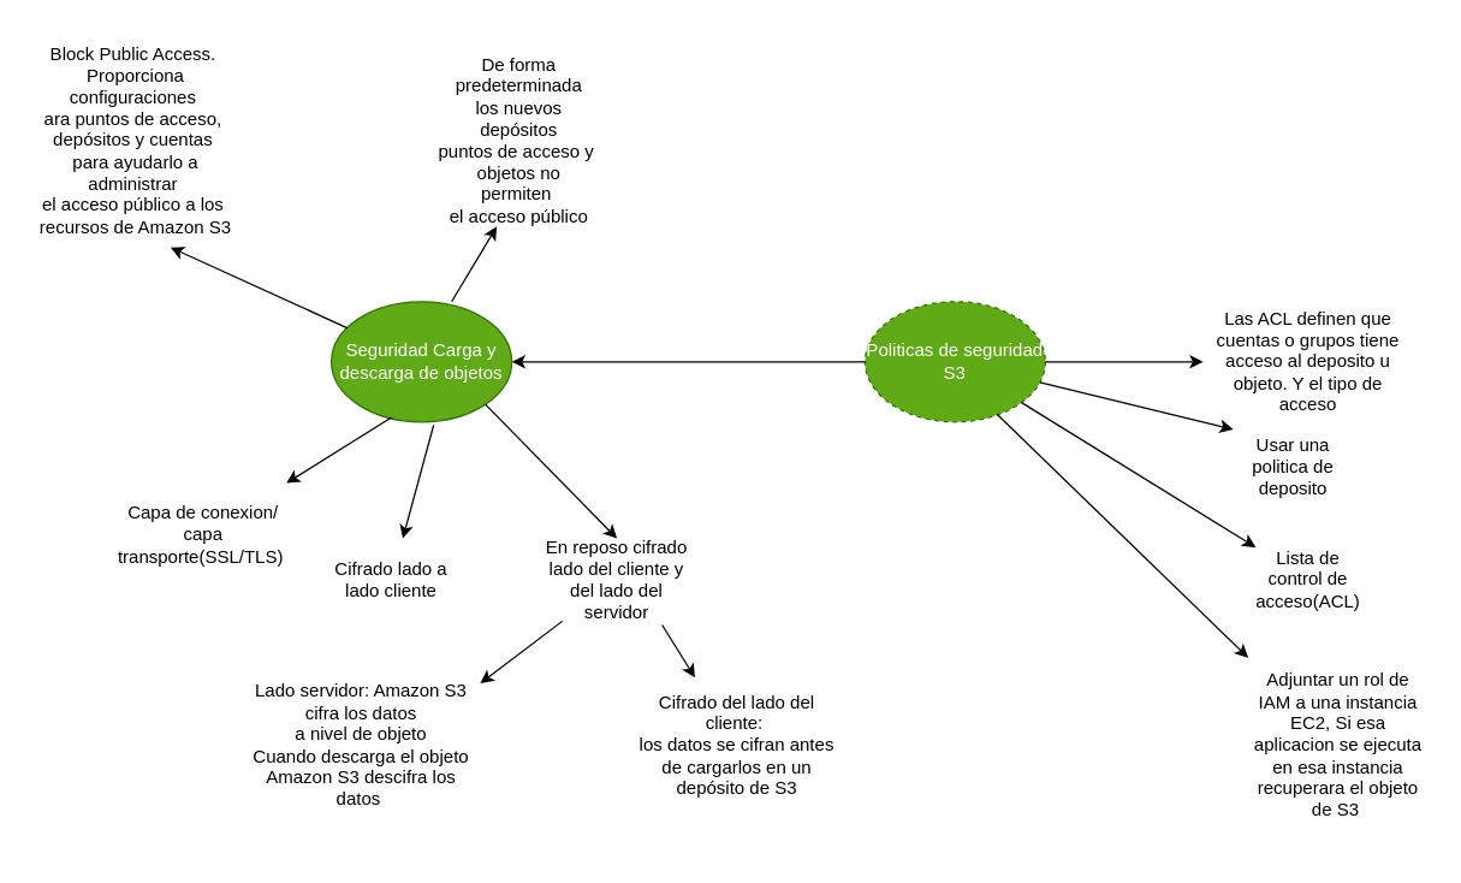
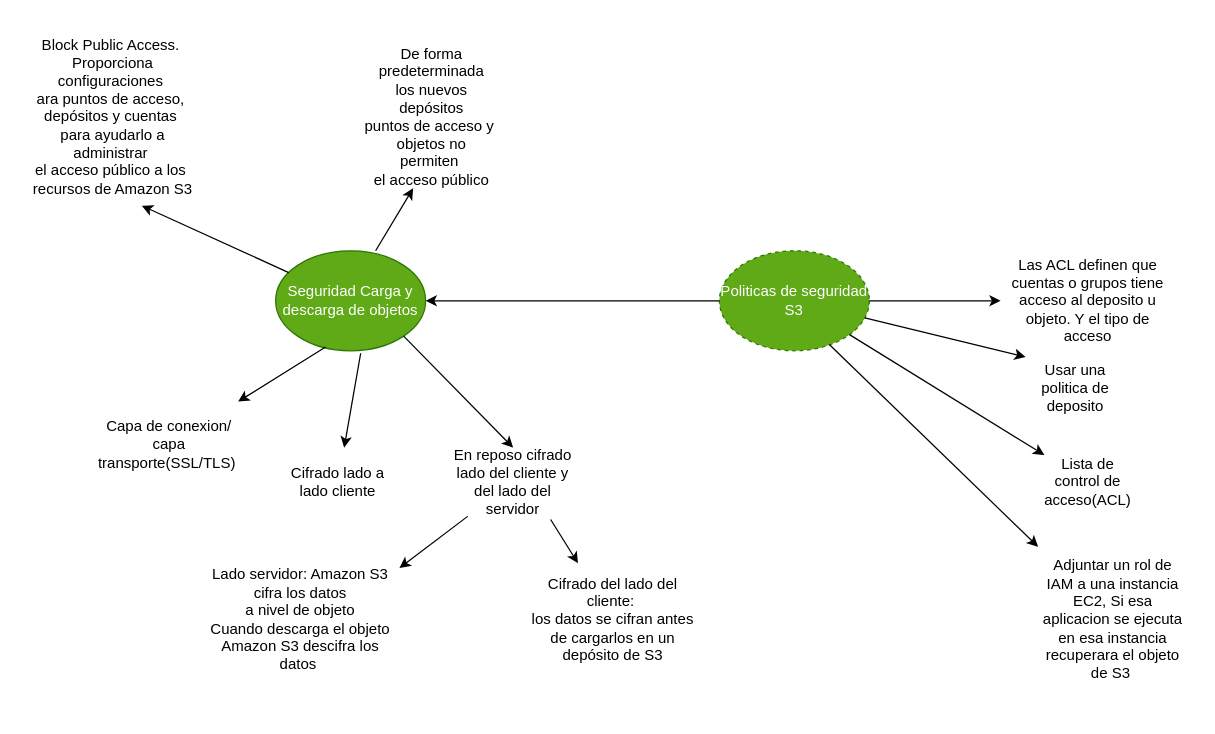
  <mxCell id="0" />
  <mxCell id="1" parent="0" />
  <mxCell id="2" value="Politicas de seguridad S3" style="ellipse;whiteSpace=wrap;html=1;fillColor=#60a917;fontColor=#ffffff;strokeColor=#2D7600;dashed=1;" vertex="1" parent="1"><mxGeometry x="575" y="200" width="120" height="80" as="geometry" /></mxCell>
  <mxCell id="3" value="Adjuntar un rol de IAM a una instancia EC2, Si esa aplicacion se ejecuta en esa instancia recuperara el objeto de S3&amp;nbsp;" style="text;html=1;strokeColor=none;fillColor=none;align=center;verticalAlign=middle;whiteSpace=wrap;rounded=0;" vertex="1" parent="1"><mxGeometry x="830" y="425" width="120" height="140" as="geometry" /></mxCell>
  <mxCell id="4" value="" style="endArrow=classic;html=1;exitX=0.733;exitY=0.938;exitDx=0;exitDy=0;exitPerimeter=0;" edge="1" parent="1" source="2" target="3"><mxGeometry width="50" height="50" relative="1" as="geometry"><mxPoint x="670" y="285" as="sourcePoint" /><mxPoint x="560" y="325" as="targetPoint" /></mxGeometry></mxCell>
  <mxCell id="5" value="Usar una politica de deposito" style="text;html=1;strokeColor=none;fillColor=none;align=center;verticalAlign=middle;whiteSpace=wrap;rounded=0;" vertex="1" parent="1"><mxGeometry x="820" y="285" width="80" height="50" as="geometry" /></mxCell>
  <mxCell id="6" value="" style="endArrow=classic;html=1;entryX=0;entryY=0;entryDx=0;entryDy=0;" edge="1" parent="1" source="2" target="5"><mxGeometry width="50" height="50" relative="1" as="geometry"><mxPoint x="660" y="305" as="sourcePoint" /><mxPoint x="740" y="315" as="targetPoint" /></mxGeometry></mxCell>
  <mxCell id="7" value="Lista de control de acceso(ACL)" style="text;html=1;strokeColor=none;fillColor=none;align=center;verticalAlign=middle;whiteSpace=wrap;rounded=0;" vertex="1" parent="1"><mxGeometry x="835" y="345" width="70" height="80" as="geometry" /></mxCell>
  <mxCell id="8" value="" style="endArrow=classic;html=1;" edge="1" parent="1" source="2" target="7"><mxGeometry width="50" height="50" relative="1" as="geometry"><mxPoint x="657.574" y="295.004" as="sourcePoint" /><mxPoint x="610" y="336.72" as="targetPoint" /></mxGeometry></mxCell>
  <mxCell id="9" value="" style="edgeStyle=none;html=1;entryX=0;entryY=0.5;entryDx=0;entryDy=0;exitX=1;exitY=0.5;exitDx=0;exitDy=0;" edge="1" parent="1" source="2" target="10"><mxGeometry relative="1" as="geometry"><mxPoint x="670" y="405" as="sourcePoint" /><Array as="points" /></mxGeometry></mxCell>
  <mxCell id="10" value="Las ACL definen que cuentas o grupos tiene acceso al deposito u objeto. Y el tipo de acceso" style="text;html=1;strokeColor=none;fillColor=none;align=center;verticalAlign=middle;whiteSpace=wrap;rounded=0;" vertex="1" parent="1"><mxGeometry x="800" y="205" width="140" height="70" as="geometry" /></mxCell>
  <mxCell id="11" value="Seguridad Carga y descarga de objetos" style="ellipse;whiteSpace=wrap;html=1;fillColor=#60a917;fontColor=#ffffff;strokeColor=#2D7600;" vertex="1" parent="1"><mxGeometry x="220" y="200" width="120" height="80" as="geometry" /></mxCell>
  <mxCell id="12" value="" style="endArrow=classic;html=1;exitX=0;exitY=0.5;exitDx=0;exitDy=0;entryX=1;entryY=0.5;entryDx=0;entryDy=0;" edge="1" parent="1" source="2" target="11"><mxGeometry width="50" height="50" relative="1" as="geometry"><mxPoint x="570" y="280" as="sourcePoint" /><mxPoint x="540" y="255" as="targetPoint" /></mxGeometry></mxCell>
  <mxCell id="13" value="Capa de conexion/ capa transporte(SSL/TLS)&amp;nbsp;" style="text;html=1;strokeColor=none;fillColor=none;align=center;verticalAlign=middle;whiteSpace=wrap;rounded=0;" vertex="1" parent="1"><mxGeometry x="80" y="315" width="110" height="80" as="geometry" /></mxCell>
  <mxCell id="14" value="" style="endArrow=classic;html=1;exitX=0.333;exitY=0.963;exitDx=0;exitDy=0;exitPerimeter=0;" edge="1" parent="1" source="11" target="13"><mxGeometry width="50" height="50" relative="1" as="geometry"><mxPoint x="520" y="315" as="sourcePoint" /><mxPoint x="570" y="265" as="targetPoint" /></mxGeometry></mxCell>
- <mxCell id="15" value="Cifrado lado a lado cliente" style="text;html=1;strokeColor=none;fillColor=none;align=center;verticalAlign=middle;whiteSpace=wrap;rounded=0;" vertex="1" parent="1"><mxGeometry x="220" y="357.5" width="80" height="55" as="geometry" /></mxCell>
+ <mxCell id="15" value="Cifrado lado a lado cliente" style="text;html=1;strokeColor=none;fillColor=none;align=center;verticalAlign=middle;whiteSpace=wrap;rounded=0;" vertex="1" parent="1"><mxGeometry x="230" y="357.5" width="80" height="55" as="geometry" /></mxCell>
  <mxCell id="16" value="" style="endArrow=classic;html=1;exitX=0.567;exitY=1.025;exitDx=0;exitDy=0;exitPerimeter=0;" edge="1" parent="1" source="11" target="15"><mxGeometry width="50" height="50" relative="1" as="geometry"><mxPoint x="469.96" y="302.04" as="sourcePoint" /><mxPoint x="420.786" y="345" as="targetPoint" /><Array as="points" /></mxGeometry></mxCell>
  <mxCell id="17" value="En reposo cifrado lado del cliente y del lado del servidor" style="text;html=1;strokeColor=none;fillColor=none;align=center;verticalAlign=middle;whiteSpace=wrap;rounded=0;" vertex="1" parent="1"><mxGeometry x="360" y="357.5" width="100" height="55" as="geometry" /></mxCell>
  <mxCell id="18" value="" style="endArrow=classic;html=1;exitX=1;exitY=1;exitDx=0;exitDy=0;entryX=0.5;entryY=0;entryDx=0;entryDy=0;" edge="1" parent="1" source="11" target="17"><mxGeometry width="50" height="50" relative="1" as="geometry"><mxPoint x="540" y="335" as="sourcePoint" /><mxPoint x="590" y="285" as="targetPoint" /></mxGeometry></mxCell>
  <mxCell id="19" value="&lt;div&gt;Lado servidor: Amazon S3 cifra los datos&lt;/div&gt;&lt;div&gt;a nivel de objeto&lt;/div&gt;&lt;div&gt;Cuando descarga el objeto&lt;/div&gt;&lt;span style=&quot;background-color: initial;&quot;&gt;Amazon S3 descifra los datos&lt;/span&gt;&amp;nbsp;" style="text;html=1;strokeColor=none;fillColor=none;align=center;verticalAlign=middle;whiteSpace=wrap;rounded=0;" vertex="1" parent="1"><mxGeometry x="160" y="445" width="160" height="100" as="geometry" /></mxCell>
  <mxCell id="20" value="" style="endArrow=classic;html=1;entryX=0.994;entryY=0.088;entryDx=0;entryDy=0;entryPerimeter=0;" edge="1" parent="1" source="17" target="19"><mxGeometry width="50" height="50" relative="1" as="geometry"><mxPoint x="630" y="402.5" as="sourcePoint" /><mxPoint x="680" y="352.5" as="targetPoint" /></mxGeometry></mxCell>
  <mxCell id="21" value="&lt;div&gt;Cifrado del lado del cliente:&amp;nbsp;&lt;/div&gt;&lt;div&gt;los datos se cifran antes&lt;/div&gt;&lt;div&gt;de cargarlos en un depósito de S3&lt;/div&gt;" style="text;html=1;strokeColor=none;fillColor=none;align=center;verticalAlign=middle;whiteSpace=wrap;rounded=0;" vertex="1" parent="1"><mxGeometry x="420" y="450" width="140" height="90" as="geometry" /></mxCell>
  <mxCell id="22" value="" style="endArrow=classic;html=1;" edge="1" parent="1" target="21"><mxGeometry width="50" height="50" relative="1" as="geometry"><mxPoint x="440" y="415" as="sourcePoint" /><mxPoint x="430" y="430" as="targetPoint" /></mxGeometry></mxCell>
  <mxCell id="23" value="Block Public Access. &#10;Proporciona configuraciones &#10;ara puntos de acceso, &#10;depósitos y cuentas &#10;para ayudarlo a administrar &#10;el acceso público a los &#10;recursos de Amazon S3" style="text;html=1;strokeColor=none;fillColor=none;align=center;verticalAlign=middle;whiteSpace=wrap;rounded=0;" vertex="1" parent="1"><mxGeometry x="20" y="20" width="140" height="145" as="geometry" /></mxCell>
  <mxCell id="24" value="" style="endArrow=classic;html=1;entryX=0.664;entryY=0.993;entryDx=0;entryDy=0;entryPerimeter=0;" edge="1" parent="1" source="11" target="23"><mxGeometry width="50" height="50" relative="1" as="geometry"><mxPoint x="459.21" y="132" as="sourcePoint" /><mxPoint x="419.996" as="targetPoint" y="175" /></mxGeometry></mxCell>
  <mxCell id="25" value="De forma predeterminada&#10;los nuevos depósitos&#10;puntos de acceso y &#10;objetos no permiten &#10;el acceso público" style="text;html=1;strokeColor=none;fillColor=none;align=center;verticalAlign=middle;whiteSpace=wrap;rounded=0;" vertex="1" parent="1"><mxGeometry x="290" y="32.5" width="110" height="120" as="geometry" /></mxCell>
  <mxCell id="26" value="" style="endArrow=classic;html=1;entryX=0.664;entryY=0.993;entryDx=0;entryDy=0;entryPerimeter=0;" edge="1" parent="1"><mxGeometry width="50" height="50" relative="1" as="geometry"><mxPoint x="300" y="200" as="sourcePoint" /><mxPoint x="330" y="150.005" as="targetPoint" /></mxGeometry></mxCell>
